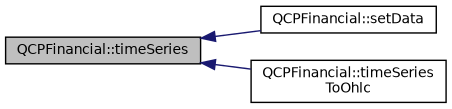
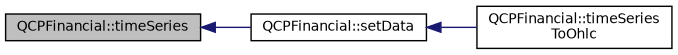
  digraph {
    rankdir=LR
    node [color=black fillcolor=white fontname=Helvetica fontsize=10 shape=record style=filled]
    edge [color=midnightblue dir=back fontname=Helvetica fontsize=10 labelfontname=Helvetica labelfontsize=10 style=solid]
    n1 [fillcolor=grey75 fontcolor=black height=0.2 label="QCPFinancial::timeSeries" width=0.4]
    n2 [height=0.2 label="QCPFinancial::setData" width=0.4]
    n3 [height=0.2 label="QCPFinancial::timeSeries\lToOhlc" width=0.4]
    n1 -> n2
-   n1 -> n3
+   n2 -> n3
  }
